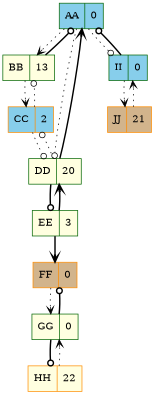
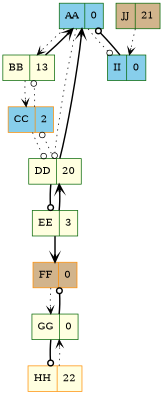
  digraph {
    node [color=darkgreen fillcolor=lightyellow shape=record style=filled]
    edge [arrowhead=odot style=dotted]
    n1 [fillcolor=skyblue label="AA|0"]
    n2 [label="BB|13"]
    n3 [label="DD|20"]
    n4 [fillcolor=skyblue label="II|0"]
    n5 [color=darkorange fillcolor=skyblue label="CC|2"]
    n6 [label="EE|3"]
-   n7 [color=darkorange fillcolor=tan label="JJ|21"]
+   n7 [fillcolor=tan label="JJ|21"]
    n8 [color=darkorange fillcolor=tan label="FF|0"]
    n9 [label="GG|0"]
    n10 [color=darkorange label="HH|22"]
    n1 -> n2 [arrowhead=vee]
    n1 -> n3
    n1 -> n4
-   n2 -> n1 [style=bold]
+   n2 -> n1 [arrowhead=vee style=bold]
    n2 -> n5 [arrowhead=vee]
    n3 -> n1 [arrowhead=vee style=bold]
    n3 -> n5
    n3 -> n6 [style=bold]
    n4 -> n1 [style=bold]
-   n4 -> n7 [arrowhead=vee]
    n5 -> n2
    n5 -> n3
    n6 -> n3 [arrowhead=vee style=bold]
    n6 -> n8 [arrowhead=vee style=bold]
    n7 -> n4 [arrowhead=vee]
    n8 -> n9 [arrowhead=vee]
    n9 -> n8 [style=bold]
    n9 -> n10 [style=bold]
    n10 -> n9 [arrowhead=vee]
  }
